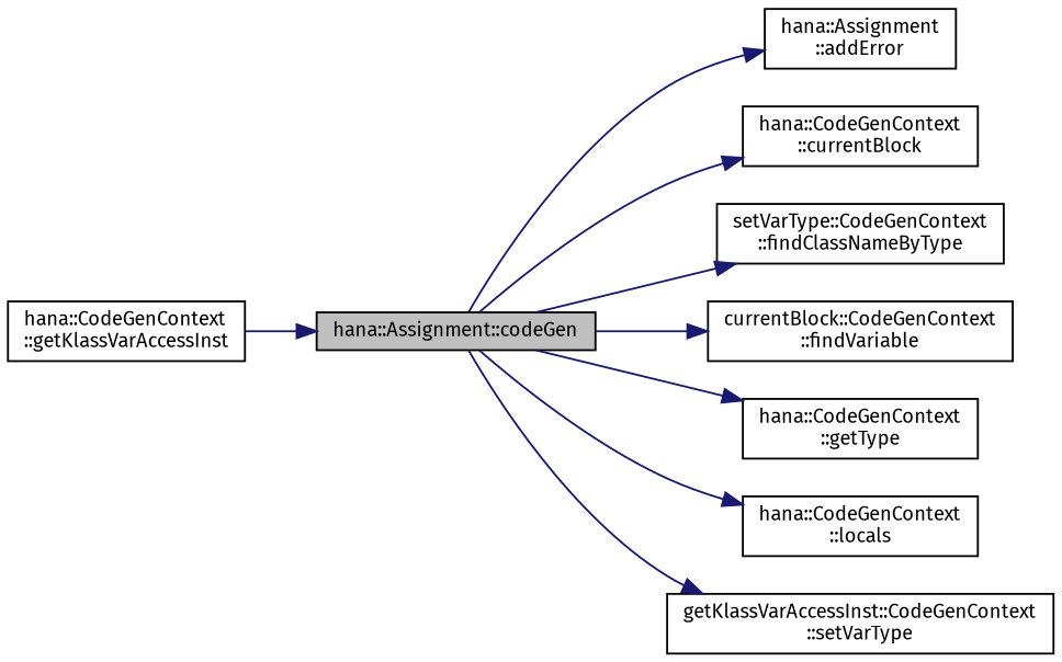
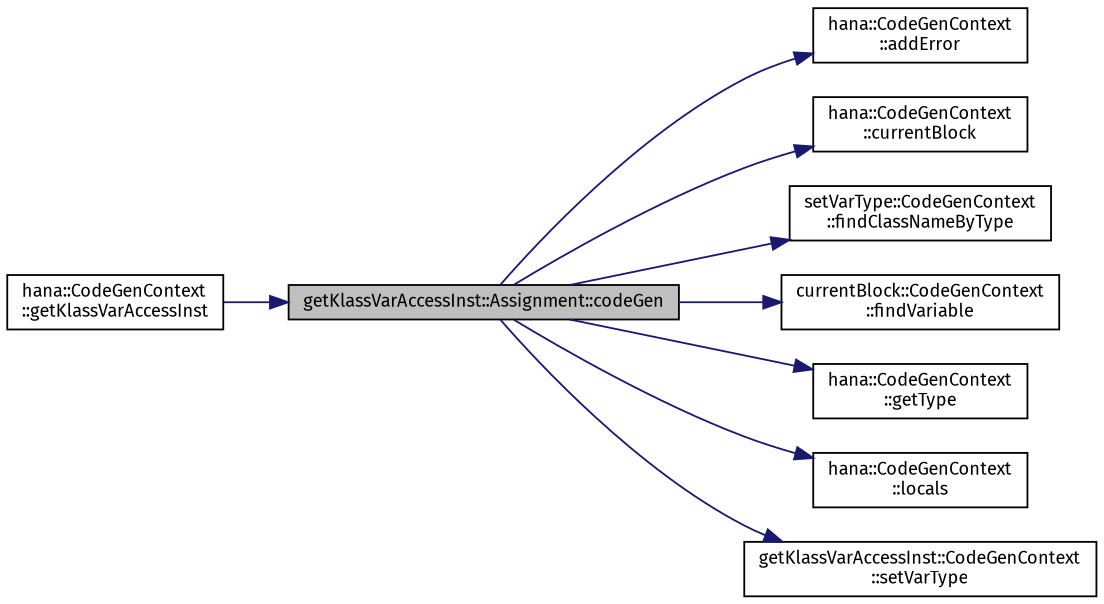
  digraph {
    fontname="Fira Sans"
    rankdir=LR
    node [color=black fillcolor=white fontname="Fira Sans" fontsize=10 shape=record style=filled]
    edge [color=midnightblue fontname="Fira Sans" fontsize=10 labelfontname=Helvetica labelfontsize=10 style=solid]
-   n1 [fillcolor=grey75 fontcolor=black height=0.2 label="hana::Assignment::codeGen" width=0.4]
-   n2 [height=0.2 label="hana::Assignment\l::addError" width=0.4]
+   n1 [fillcolor=grey75 fontcolor=black height=0.2 label="getKlassVarAccessInst::Assignment::codeGen" width=0.4]
+   n2 [height=0.2 label="hana::CodeGenContext\l::addError" width=0.4]
    n3 [height=0.2 label="hana::CodeGenContext\l::currentBlock" width=0.4]
    n4 [height=0.2 label="setVarType::CodeGenContext\l::findClassNameByType" width=0.4]
    n5 [height=0.2 label="currentBlock::CodeGenContext\l::findVariable" width=0.4]
    n6 [height=0.2 label="hana::CodeGenContext\l::getType" width=0.4]
    n7 [height=0.2 label="hana::CodeGenContext\l::locals" width=0.4]
    n8 [height=0.2 label="getKlassVarAccessInst::CodeGenContext\l::setVarType" width=0.4]
    n9 [height=0.2 label="hana::CodeGenContext\l::getKlassVarAccessInst" width=0.4]
    n1 -> n2
    n1 -> n3
    n1 -> n4
    n1 -> n5
    n1 -> n6
    n1 -> n7
    n1 -> n8
    n9 -> n1
  }
